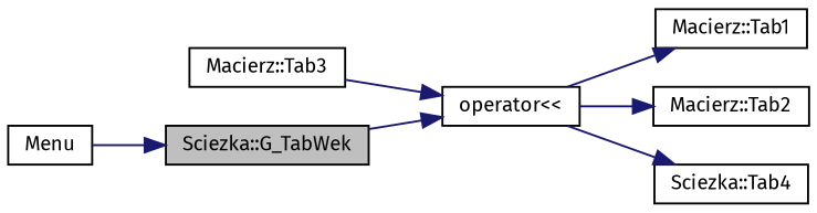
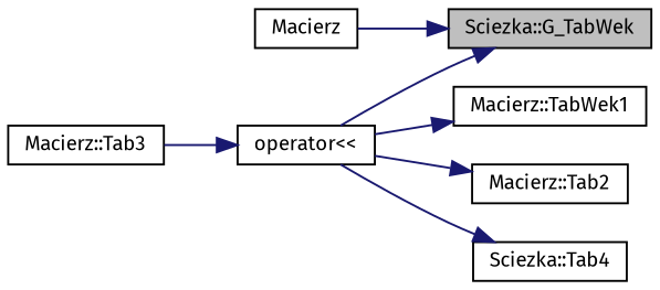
  digraph {
    fontname="Fira Sans"
    rankdir=LR
    node [color=black fillcolor=white fontname="Fira Sans" fontsize=10 shape=record style=filled]
    edge [color=midnightblue fontname="Fira Sans" fontsize=10 labelfontname=Helvetica labelfontsize=10 style=solid]
    n1 [fillcolor=grey75 fontcolor=black height=0.2 label="Sciezka::G_TabWek" width=0.4]
    n2 [height=0.2 label="operator\<\<" width=0.4]
-   n3 [height=0.2 label="Macierz::Tab1" width=0.4]
+   n3 [height=0.2 label="Macierz::TabWek1" width=0.4]
    n4 [height=0.2 label="Macierz::Tab2" width=0.4]
    n5 [height=0.2 label="Sciezka::Tab4" width=0.4]
-   n6 [height=0.2 label=Menu width=0.4]
+   n6 [height=0.2 label=Macierz width=0.4]
    n7 [height=0.2 label="Macierz::Tab3" width=0.4]
-   n1 -> n2
+   n2 -> n1
    n2 -> n3
    n2 -> n4
    n2 -> n5
    n6 -> n1
    n7 -> n2
  }
